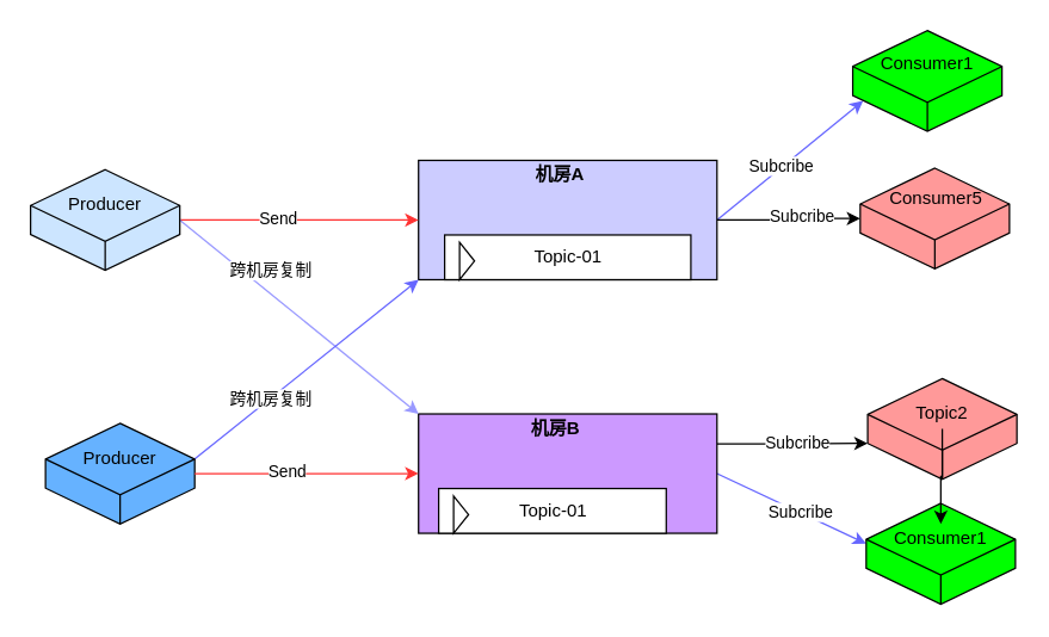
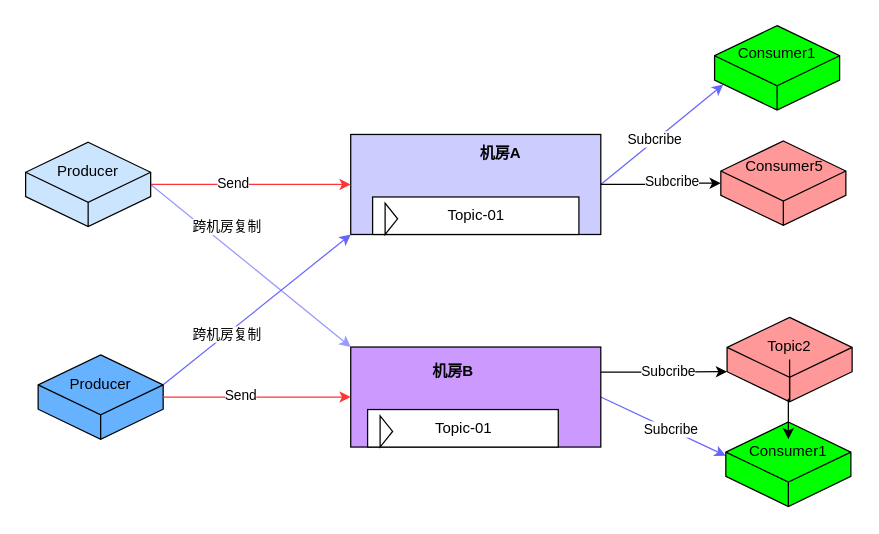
  <mxCell id="0" />
  <mxCell id="1" parent="0" />
  <mxCell id="2" style="edgeStyle=none;rounded=0;orthogonalLoop=1;jettySize=auto;html=1;exitX=1;exitY=0.5;exitDx=0;exitDy=0;entryX=0.07;entryY=0.696;entryDx=0;entryDy=0;entryPerimeter=0;strokeColor=#6666FF;" parent="1" source="6" target="30" edge="1"><mxGeometry relative="1" as="geometry" /></mxCell>
  <mxCell id="3" value="Subcribe" style="edgeLabel;html=1;align=center;verticalAlign=middle;resizable=0;points=[];" parent="2" vertex="1" connectable="0"><mxGeometry x="-0.108" y="1" relative="1" as="geometry"><mxPoint as="offset" /></mxGeometry></mxCell>
  <mxCell id="4" style="edgeStyle=orthogonalEdgeStyle;rounded=0;orthogonalLoop=1;jettySize=auto;html=1;exitX=1;exitY=0.5;exitDx=0;exitDy=0;entryX=0;entryY=0.5;entryDx=0;entryDy=0;entryPerimeter=0;" edge="1" parent="1" source="6" target="37"><mxGeometry relative="1" as="geometry" /></mxCell>
  <mxCell id="5" value="Subcribe" style="edgeLabel;html=1;align=center;verticalAlign=middle;resizable=0;points=[];" vertex="1" connectable="0" parent="4"><mxGeometry x="-0.133" y="-4" relative="1" as="geometry"><mxPoint x="14" y="-6.75" as="offset" /></mxGeometry></mxCell>
  <mxCell id="6" value="" style="rounded=0;whiteSpace=wrap;html=1;fillColor=#CCCCFF;" parent="1" vertex="1"><mxGeometry x="280" y="107" width="200" height="80" as="geometry" /></mxCell>
  <mxCell id="7" style="edgeStyle=none;rounded=0;orthogonalLoop=1;jettySize=auto;html=1;exitX=1;exitY=0.5;exitDx=0;exitDy=0;strokeColor=#6666FF;" parent="1" source="11" edge="1"><mxGeometry relative="1" as="geometry"><mxPoint x="580" y="364" as="targetPoint" /></mxGeometry></mxCell>
  <mxCell id="8" value="Subcribe" style="edgeLabel;html=1;align=center;verticalAlign=middle;resizable=0;points=[];" parent="7" vertex="1" connectable="0"><mxGeometry x="0.123" y="-2" relative="1" as="geometry"><mxPoint y="-3.18" as="offset" /></mxGeometry></mxCell>
  <mxCell id="9" style="edgeStyle=orthogonalEdgeStyle;rounded=0;orthogonalLoop=1;jettySize=auto;html=1;exitX=1;exitY=0.25;exitDx=0;exitDy=0;entryX=0;entryY=0;entryDx=0;entryDy=43.492;entryPerimeter=0;" edge="1" parent="1" source="11" target="34"><mxGeometry relative="1" as="geometry" /></mxCell>
  <mxCell id="10" value="Subcribe" style="edgeLabel;html=1;align=center;verticalAlign=middle;resizable=0;points=[];" vertex="1" connectable="0" parent="9"><mxGeometry x="0.063" relative="1" as="geometry"><mxPoint as="offset" /></mxGeometry></mxCell>
  <mxCell id="11" value="" style="rounded=0;whiteSpace=wrap;html=1;fillColor=#CC99FF;" parent="1" vertex="1"><mxGeometry x="280" y="277" width="200" height="80" as="geometry" /></mxCell>
- <mxCell id="12" value="&lt;b&gt;机房A&lt;/b&gt;" style="text;html=1;strokeColor=none;fillColor=none;align=center;verticalAlign=middle;whiteSpace=wrap;rounded=0;" parent="1" vertex="1"><mxGeometry x="320" y="107" width="110" height="20" as="geometry" /></mxCell>
- <mxCell id="13" value="&lt;b&gt;机房B&lt;/b&gt;" style="text;html=1;strokeColor=none;fillColor=none;align=center;verticalAlign=middle;whiteSpace=wrap;rounded=0;" parent="1" vertex="1"><mxGeometry x="342" y="277" width="60" height="20" as="geometry" /></mxCell>
+ <mxCell id="12" value="&lt;b&gt;机房A&lt;/b&gt;" style="text;html=1;strokeColor=none;fillColor=none;align=center;verticalAlign=middle;whiteSpace=wrap;rounded=0;" parent="1" vertex="1"><mxGeometry x="345" y="112" width="110" height="20" as="geometry" /></mxCell>
+ <mxCell id="13" value="&lt;b&gt;机房B&lt;/b&gt;" style="text;html=1;strokeColor=none;fillColor=none;align=center;verticalAlign=middle;whiteSpace=wrap;rounded=0;" parent="1" vertex="1"><mxGeometry x="332" y="287" width="60" height="20" as="geometry" /></mxCell>
  <mxCell id="14" value="Topic-01" style="html=1;whiteSpace=wrap;container=1;recursiveResize=0;collapsible=0;" parent="1" vertex="1"><mxGeometry x="297.5" y="157" width="165" height="30" as="geometry" /></mxCell>
  <mxCell id="15" value="" style="triangle;html=1;whiteSpace=wrap;" parent="14" vertex="1"><mxGeometry x="10" y="5" width="10" height="25" as="geometry" /></mxCell>
  <mxCell id="16" value="Topic-01" style="html=1;whiteSpace=wrap;container=1;recursiveResize=0;collapsible=0;" parent="1" vertex="1"><mxGeometry x="293.5" y="327" width="152.5" height="30" as="geometry" /></mxCell>
  <mxCell id="17" value="" style="triangle;html=1;whiteSpace=wrap;" parent="16" vertex="1"><mxGeometry x="10" y="5" width="10" height="25" as="geometry" /></mxCell>
  <mxCell id="18" style="rounded=0;orthogonalLoop=1;jettySize=auto;html=1;exitX=1;exitY=0.5;exitDx=0;exitDy=0;exitPerimeter=0;strokeColor=#FF3333;" parent="1" source="22" target="6" edge="1"><mxGeometry relative="1" as="geometry" /></mxCell>
  <mxCell id="19" value="Send" style="edgeLabel;html=1;align=center;verticalAlign=middle;resizable=0;points=[];" parent="18" vertex="1" connectable="0"><mxGeometry x="-0.188" y="2" relative="1" as="geometry"><mxPoint as="offset" /></mxGeometry></mxCell>
  <mxCell id="20" style="edgeStyle=none;rounded=0;orthogonalLoop=1;jettySize=auto;html=1;exitX=1;exitY=0.5;exitDx=0;exitDy=0;exitPerimeter=0;entryX=0;entryY=0;entryDx=0;entryDy=0;strokeColor=#9999FF;" parent="1" source="22" target="11" edge="1"><mxGeometry relative="1" as="geometry" /></mxCell>
  <mxCell id="21" value="跨机房复制" style="edgeLabel;html=1;align=center;verticalAlign=middle;resizable=0;points=[];" parent="20" vertex="1" connectable="0"><mxGeometry x="-0.203" y="3" relative="1" as="geometry"><mxPoint x="-5.53" y="-15.63" as="offset" /></mxGeometry></mxCell>
  <mxCell id="22" value="" style="whiteSpace=wrap;html=1;shape=mxgraph.basic.isocube;isoAngle=15;fillColor=#CCE5FF;" parent="1" vertex="1"><mxGeometry x="20" y="113.25" width="100" height="67.5" as="geometry" /></mxCell>
  <mxCell id="23" value="Producer" style="text;html=1;strokeColor=none;fillColor=none;align=center;verticalAlign=middle;whiteSpace=wrap;rounded=0;" parent="1" vertex="1"><mxGeometry x="50" y="127" width="40" height="20" as="geometry" /></mxCell>
  <mxCell id="24" style="edgeStyle=none;rounded=0;orthogonalLoop=1;jettySize=auto;html=1;exitX=0;exitY=0;exitDx=100;exitDy=24.008;exitPerimeter=0;entryX=0;entryY=1;entryDx=0;entryDy=0;strokeColor=#6666FF;" parent="1" source="26" target="6" edge="1"><mxGeometry relative="1" as="geometry" /></mxCell>
  <mxCell id="25" value="跨机房复制" style="edgeLabel;html=1;align=center;verticalAlign=middle;resizable=0;points=[];" parent="24" vertex="1" connectable="0"><mxGeometry x="-0.145" y="-1" relative="1" as="geometry"><mxPoint x="-14.6" y="10.25" as="offset" /></mxGeometry></mxCell>
  <mxCell id="26" value="" style="whiteSpace=wrap;html=1;shape=mxgraph.basic.isocube;isoAngle=15;fillColor=#66B2FF;" parent="1" vertex="1"><mxGeometry x="30" y="283.25" width="100" height="67.5" as="geometry" /></mxCell>
  <mxCell id="27" value="Producer" style="text;html=1;strokeColor=none;fillColor=none;align=center;verticalAlign=middle;whiteSpace=wrap;rounded=0;" parent="1" vertex="1"><mxGeometry x="55" y="297" width="50" height="20" as="geometry" /></mxCell>
  <mxCell id="28" style="rounded=0;orthogonalLoop=1;jettySize=auto;html=1;exitX=1;exitY=0.5;exitDx=0;exitDy=0;exitPerimeter=0;strokeColor=#FF3333;entryX=0;entryY=0.5;entryDx=0;entryDy=0;" parent="1" source="26" target="11" edge="1"><mxGeometry relative="1" as="geometry"><mxPoint x="120" y="327" as="sourcePoint" /><mxPoint x="273" y="306" as="targetPoint" /></mxGeometry></mxCell>
  <mxCell id="29" value="Send" style="edgeLabel;html=1;align=center;verticalAlign=middle;resizable=0;points=[];" parent="28" vertex="1" connectable="0"><mxGeometry x="-0.188" y="2" relative="1" as="geometry"><mxPoint as="offset" /></mxGeometry></mxCell>
  <mxCell id="30" value="" style="whiteSpace=wrap;html=1;shape=mxgraph.basic.isocube;isoAngle=15;fillColor=#00FF00;" parent="1" vertex="1"><mxGeometry x="571" y="20" width="100" height="67.5" as="geometry" /></mxCell>
  <mxCell id="31" value="" style="whiteSpace=wrap;html=1;shape=mxgraph.basic.isocube;isoAngle=15;fillColor=#00FF00;" parent="1" vertex="1"><mxGeometry x="580" y="337" width="100" height="67.5" as="geometry" /></mxCell>
  <mxCell id="32" value="Consumer1" style="text;html=1;strokeColor=none;fillColor=none;align=center;verticalAlign=middle;whiteSpace=wrap;rounded=0;" parent="1" vertex="1"><mxGeometry x="601" y="30" width="40" height="23.75" as="geometry" /></mxCell>
  <mxCell id="33" value="Consumer1" style="text;html=1;strokeColor=none;fillColor=none;align=center;verticalAlign=middle;whiteSpace=wrap;rounded=0;" parent="1" vertex="1"><mxGeometry x="610" y="350.75" width="40" height="20" as="geometry" /></mxCell>
  <mxCell id="34" value="" style="whiteSpace=wrap;html=1;shape=mxgraph.basic.isocube;isoAngle=15;fillColor=#FF9999;" vertex="1" parent="1"><mxGeometry x="581" y="253.25" width="100" height="67.5" as="geometry" /></mxCell>
  <mxCell id="35" value="" style="edgeStyle=orthogonalEdgeStyle;rounded=0;orthogonalLoop=1;jettySize=auto;html=1;" edge="1" parent="1" source="36" target="33"><mxGeometry relative="1" as="geometry" /></mxCell>
  <mxCell id="36" value="Topic2" style="text;html=1;strokeColor=none;fillColor=none;align=center;verticalAlign=middle;whiteSpace=wrap;rounded=0;" vertex="1" parent="1"><mxGeometry x="611" y="267" width="40" height="20" as="geometry" /></mxCell>
  <mxCell id="37" value="" style="whiteSpace=wrap;html=1;shape=mxgraph.basic.isocube;isoAngle=15;fillColor=#FF9999;" vertex="1" parent="1"><mxGeometry x="576" y="112.25" width="100" height="67.5" as="geometry" /></mxCell>
  <mxCell id="38" value="Consumer5" style="text;html=1;strokeColor=none;fillColor=none;align=center;verticalAlign=middle;whiteSpace=wrap;rounded=0;" vertex="1" parent="1"><mxGeometry x="607" y="123.25" width="40" height="20" as="geometry" /></mxCell>
